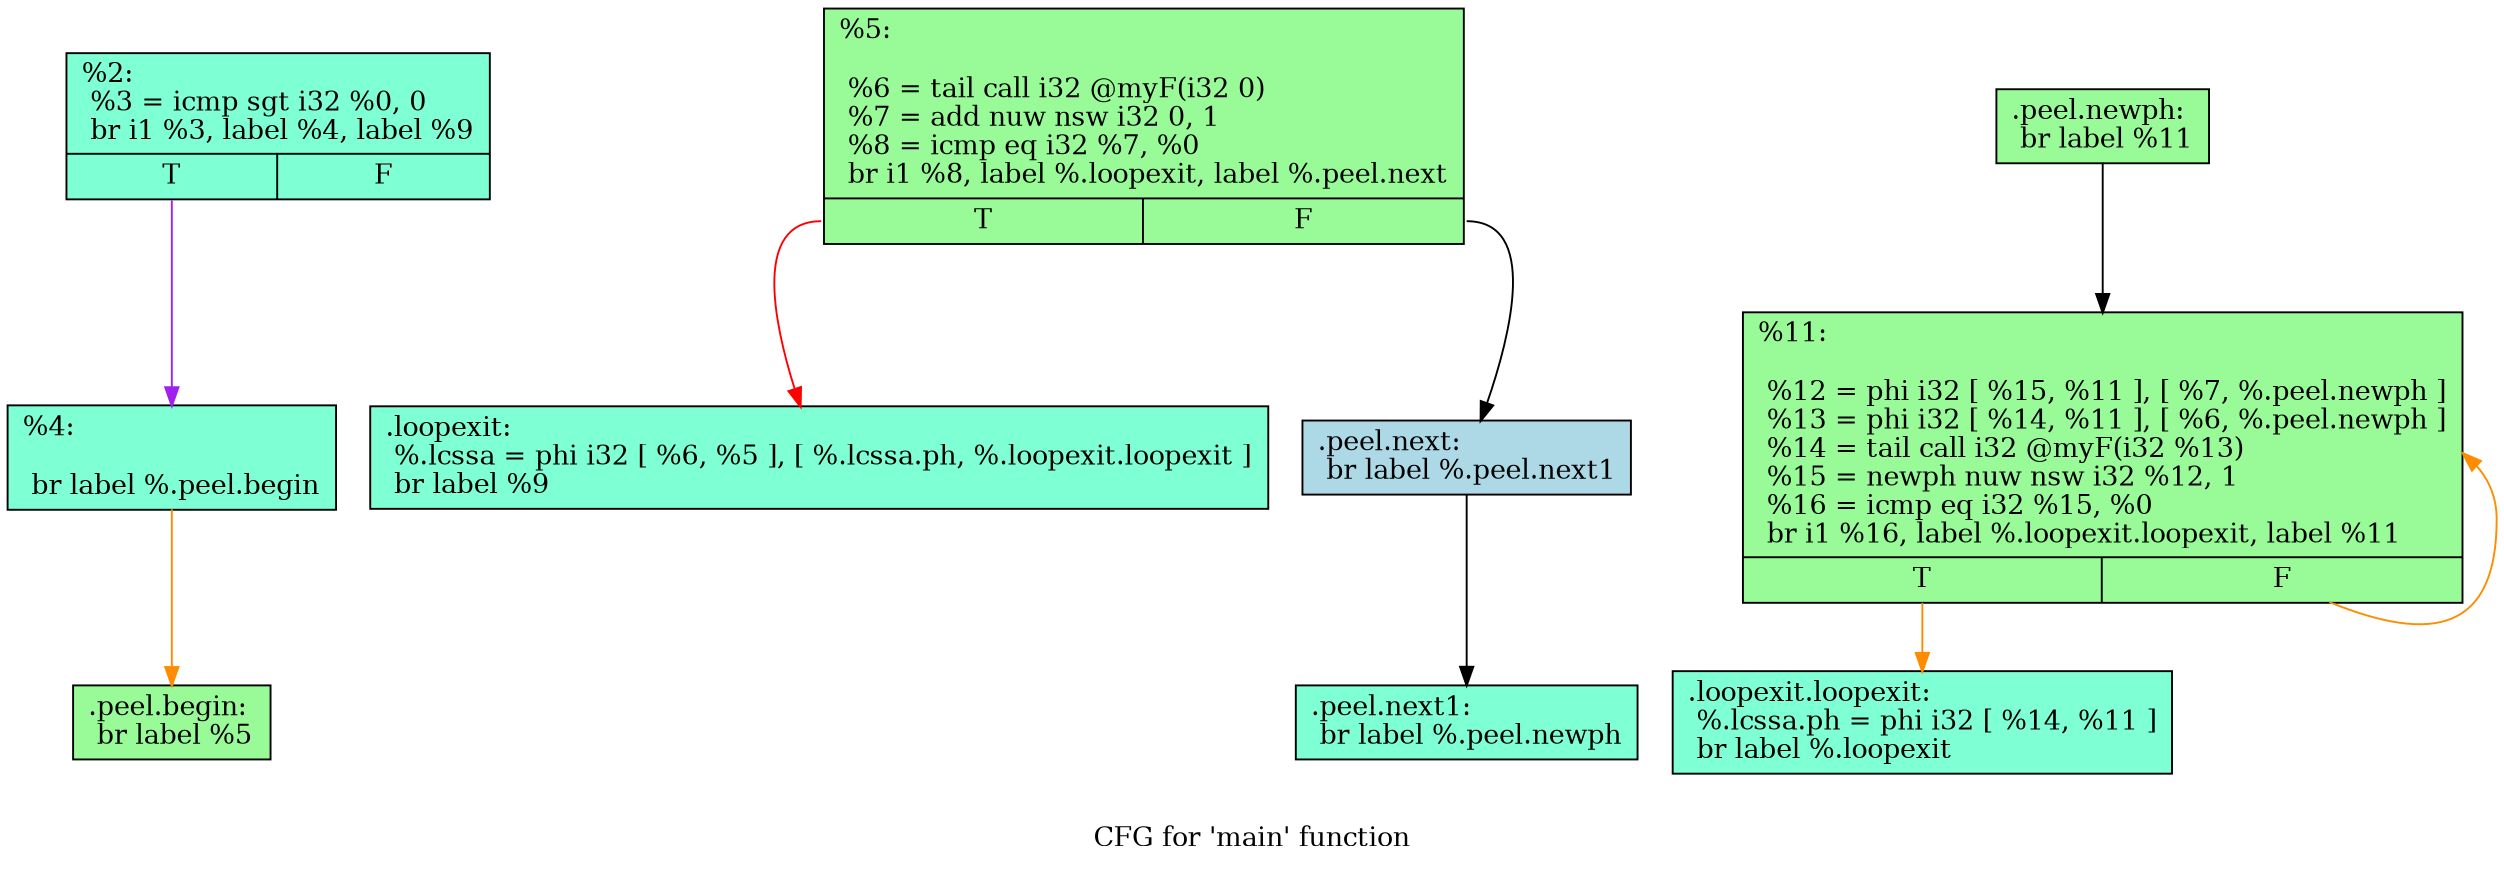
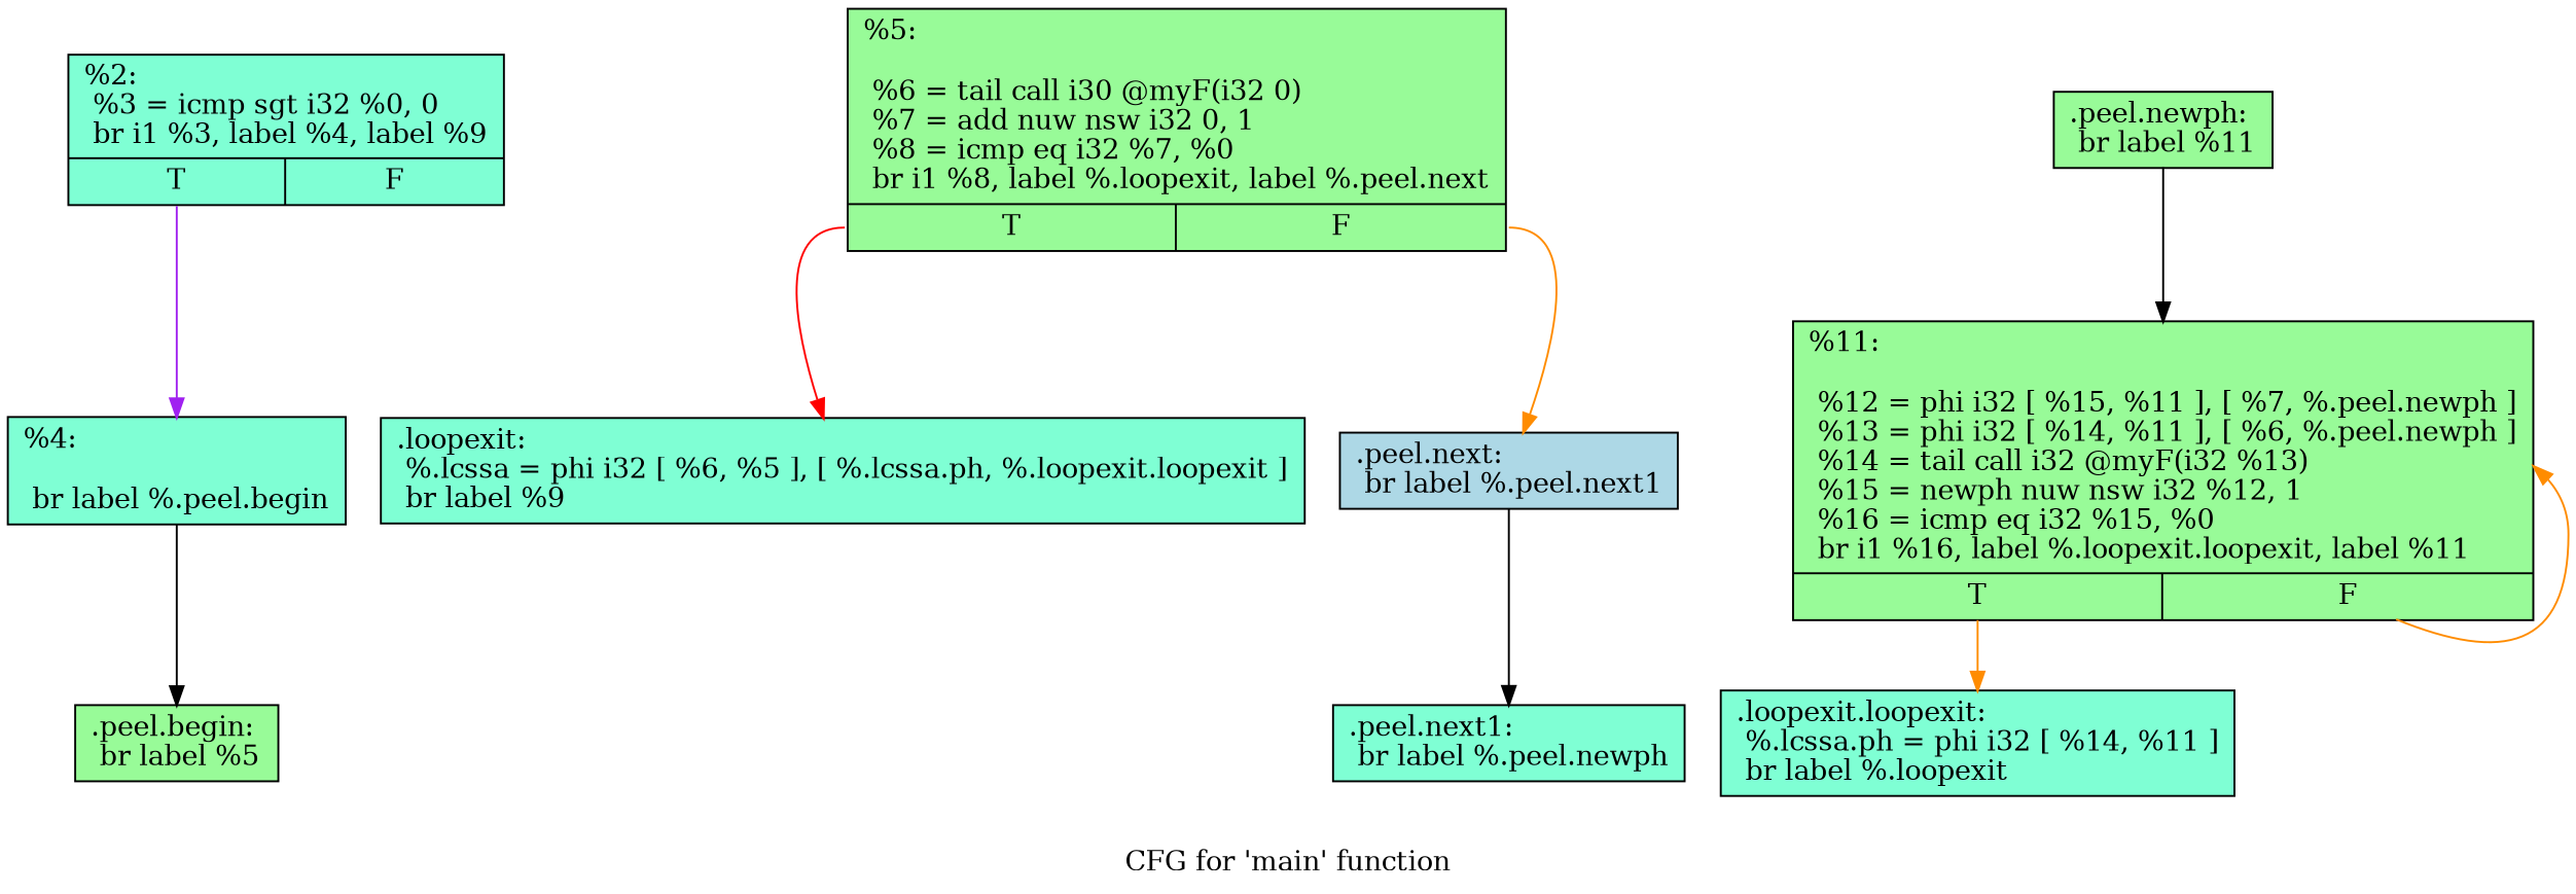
  digraph {
    label="CFG for 'main' function"
    node [fillcolor=aquamarine shape=record style=filled]
    edge [color=black]
    n1 [label="{%2:\l  %3 = icmp sgt i32 %0, 0\l  br i1 %3, label %4, label %9\l|{<s0>T|<s1>F}}"]
    n2 [label="{%4:\l\l  br label %.peel.begin\l}"]
    n3 [fillcolor=palegreen label="{.peel.begin:                                      \l  br label %5\l}"]
-   n4 [fillcolor=palegreen label="{%5:\l\l  %6 = tail call i32 @myF(i32 0)\l  %7 = add nuw nsw i32 0, 1\l  %8 = icmp eq i32 %7, %0\l  br i1 %8, label %.loopexit, label %.peel.next\l|{<s0>T|<s1>F}}"]
+   n4 [fillcolor=palegreen label="{%5:\l\l  %6 = tail call i30 @myF(i32 0)\l  %7 = add nuw nsw i32 0, 1\l  %8 = icmp eq i32 %7, %0\l  br i1 %8, label %.loopexit, label %.peel.next\l|{<s0>T|<s1>F}}"]
    n5 [label="{.loopexit:                                        \l  %.lcssa = phi i32 [ %6, %5 ], [ %.lcssa.ph, %.loopexit.loopexit ]\l  br label %9\l}"]
    n6 [fillcolor=lightblue label="{.peel.next:                                       \l  br label %.peel.next1\l}"]
    n7 [label="{.peel.next1:                                      \l  br label %.peel.newph\l}"]
    n8 [fillcolor=palegreen label="{.peel.newph:                                      \l  br label %11\l}"]
    n9 [fillcolor=palegreen label="{%11:\l\l  %12 = phi i32 [ %15, %11 ], [ %7, %.peel.newph ]\l  %13 = phi i32 [ %14, %11 ], [ %6, %.peel.newph ]\l  %14 = tail call i32 @myF(i32 %13)\l  %15 = newph nuw nsw i32 %12, 1\l  %16 = icmp eq i32 %15, %0\l  br i1 %16, label %.loopexit.loopexit, label %11\l|{<s0>T|<s1>F}}"]
    n10 [label="{.loopexit.loopexit:                               \l  %.lcssa.ph = phi i32 [ %14, %11 ]\l  br label %.loopexit\l}"]
    n1 -> n2 [color=purple tailport=s0]
-   n2 -> n3 [color=darkorange]
+   n2 -> n3
    n4 -> n5 [color=red tailport=s0]
-   n4 -> n6 [tailport=s1]
+   n4 -> n6 [color=darkorange tailport=s1]
    n6 -> n7
    n8 -> n9
    n9 -> n9 [color=darkorange tailport=s1]
    n9 -> n10 [color=darkorange tailport=s0]
  }
